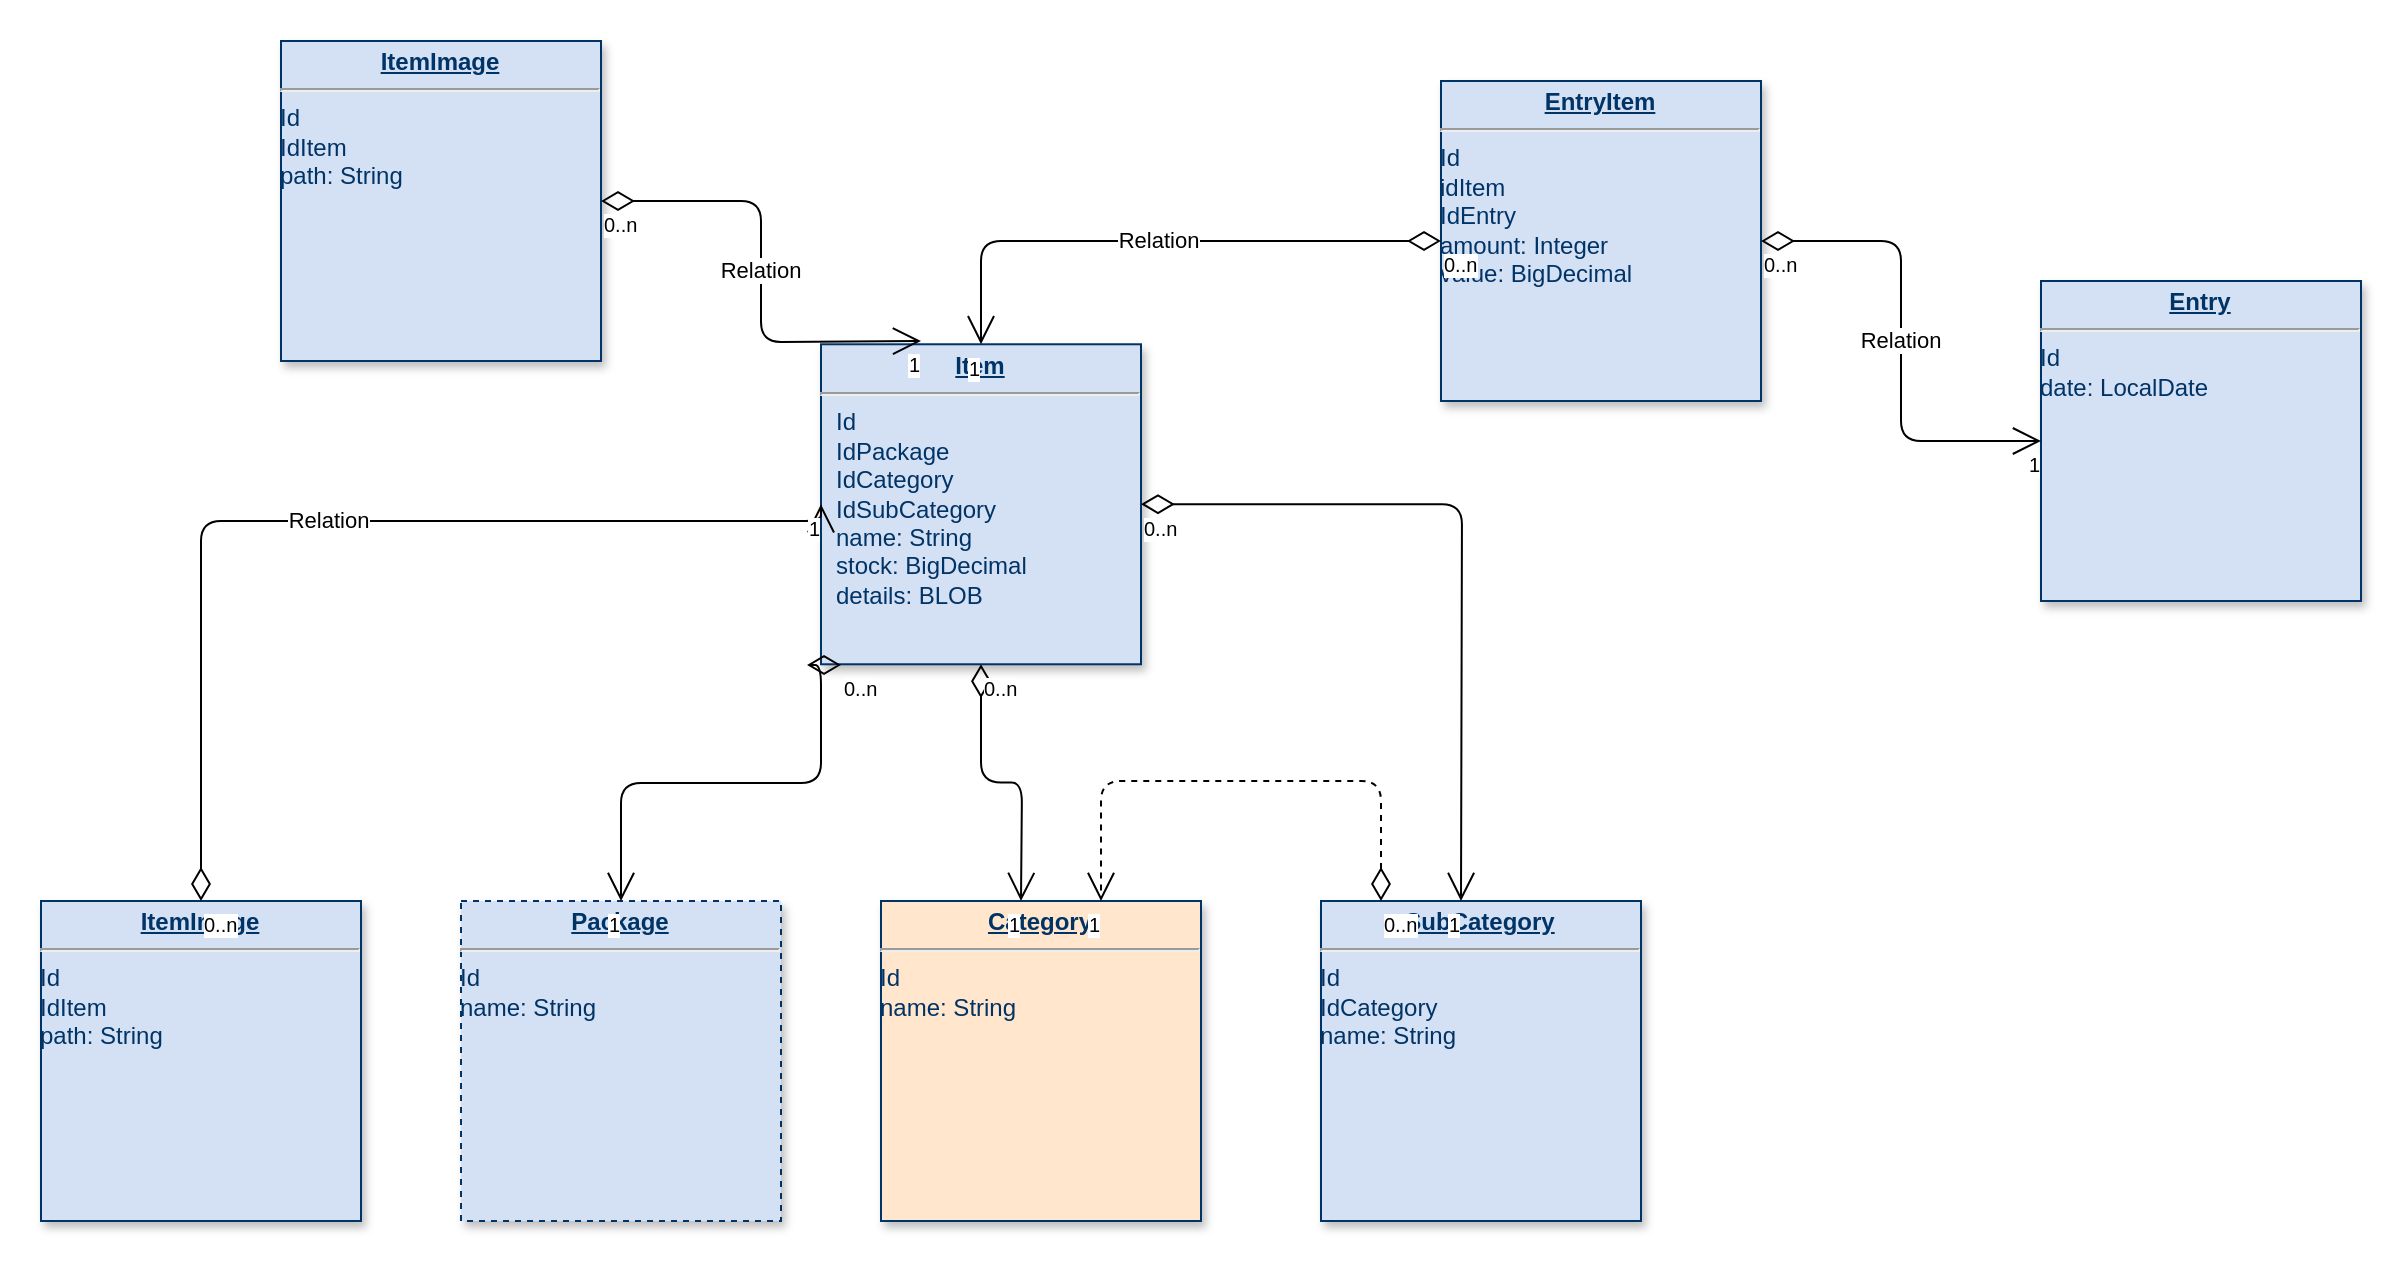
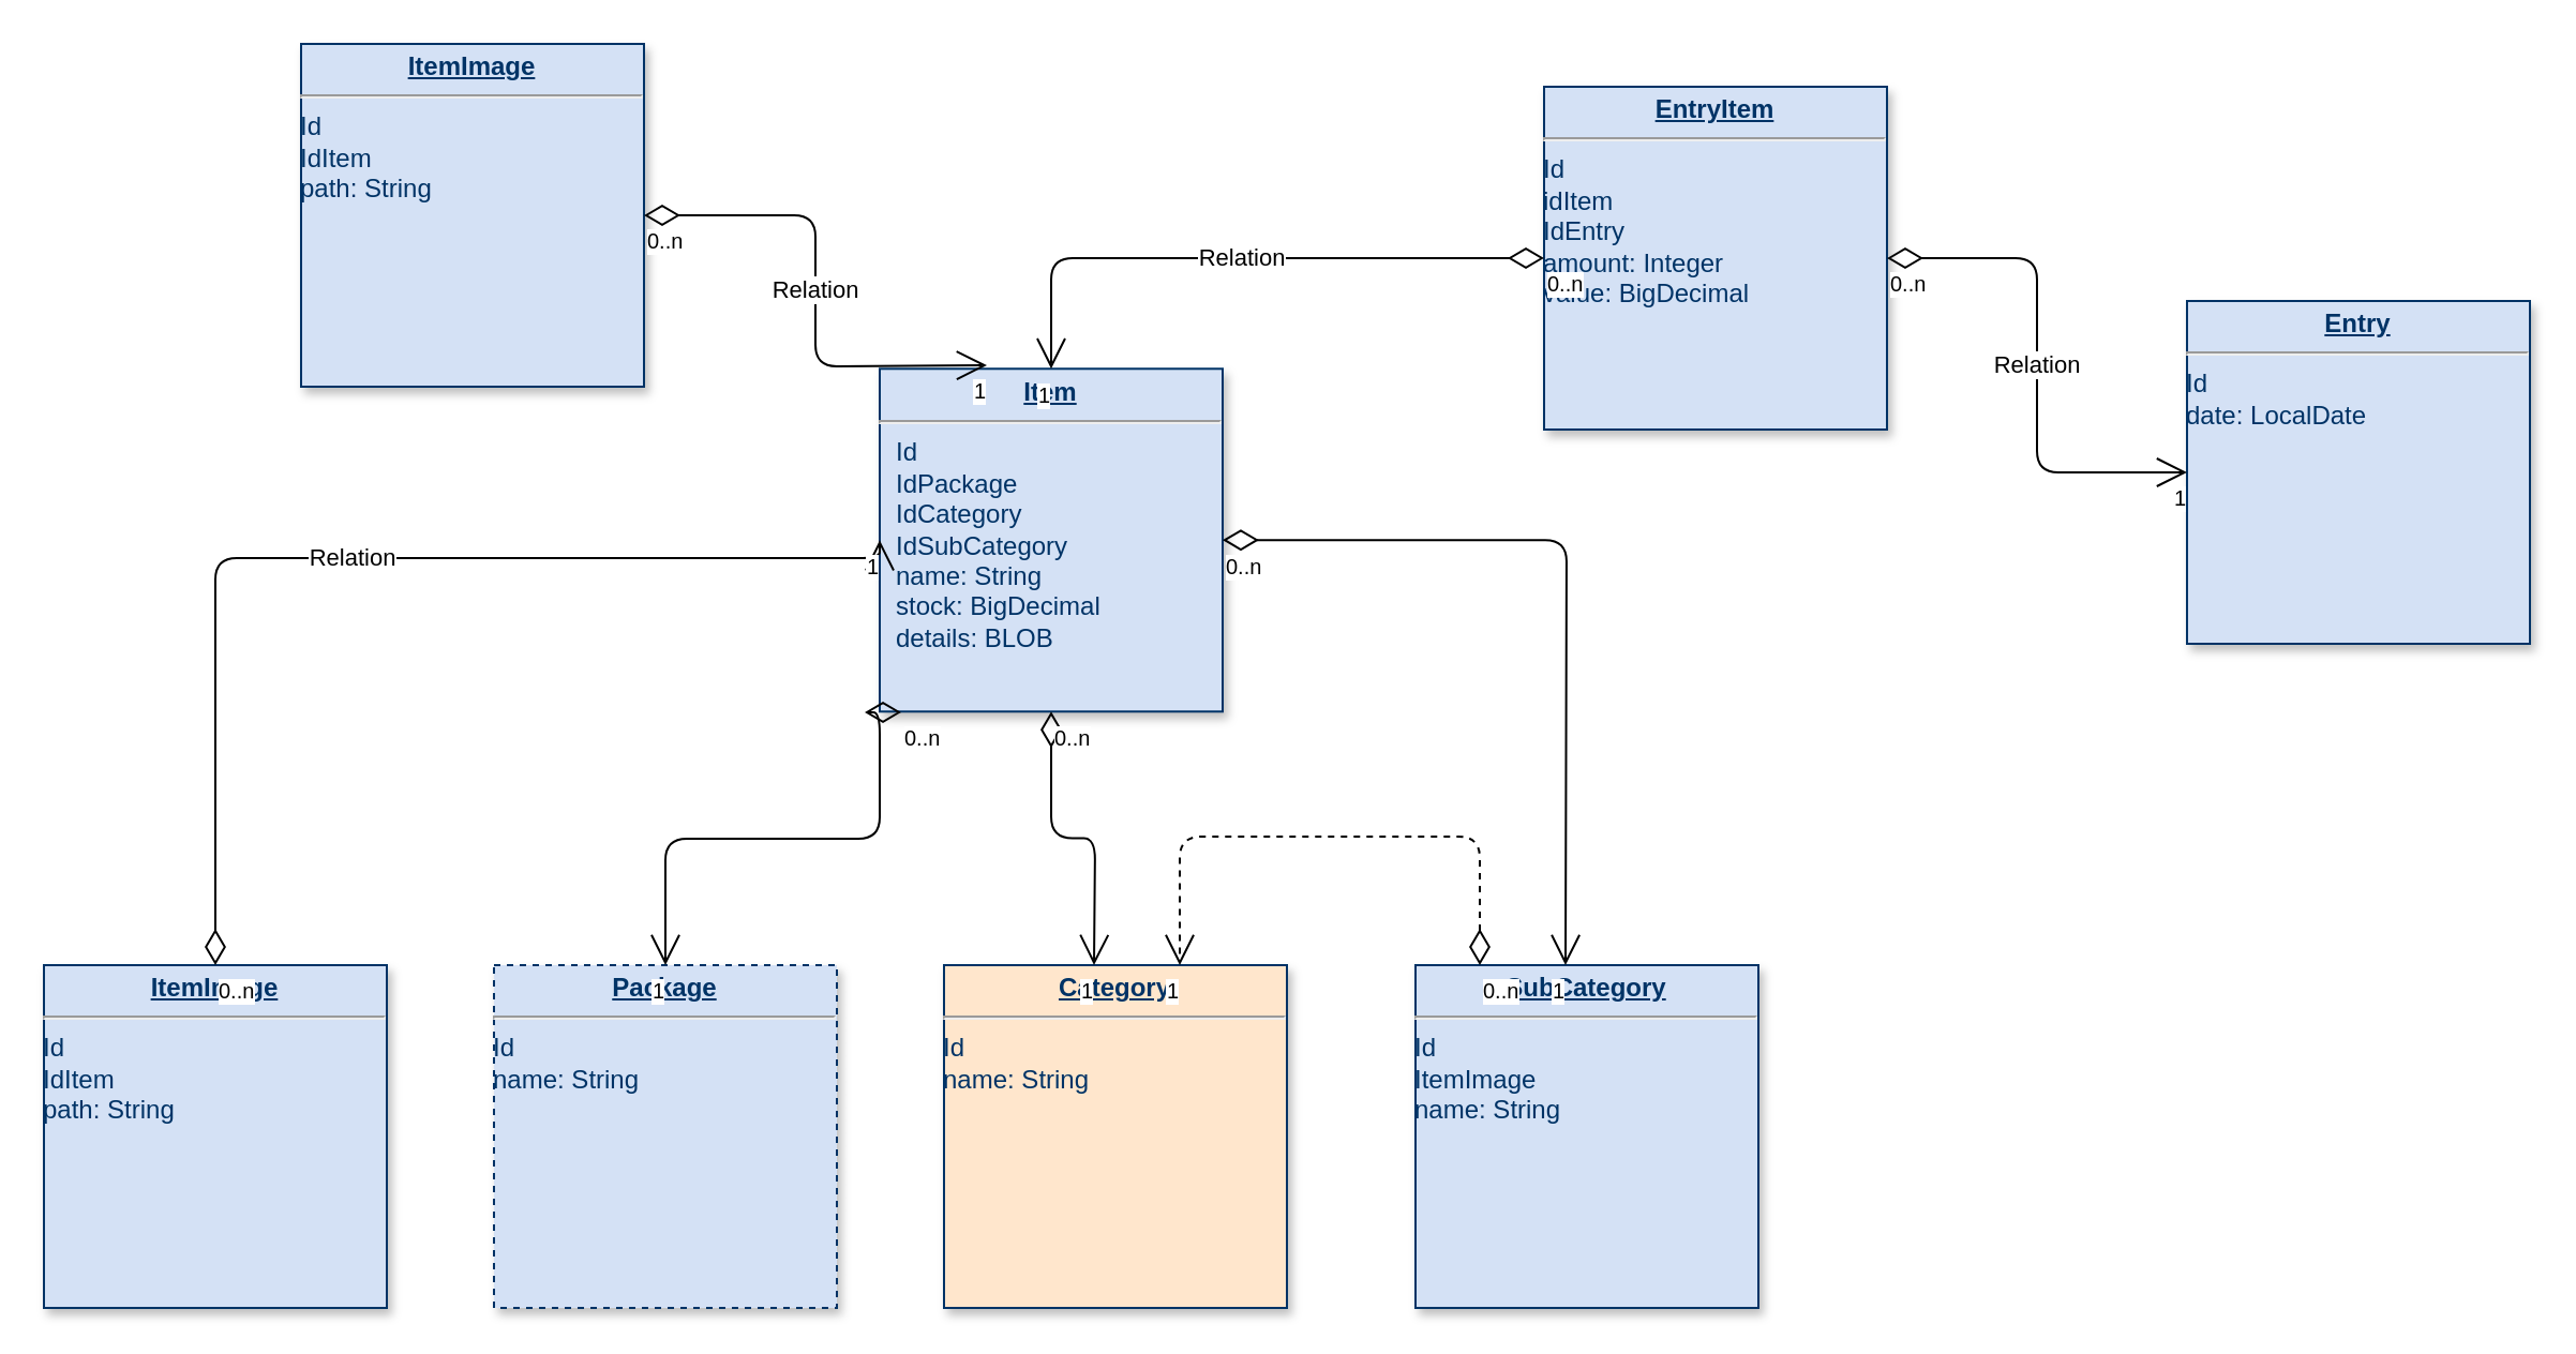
  <mxCell id="0" />
  <mxCell id="1" parent="0" />
  <mxCell id="2" value="&lt;p style=&quot;margin: 0px ; margin-top: 4px ; text-align: center ; text-decoration: underline&quot;&gt;&lt;b&gt;Item&lt;/b&gt;&lt;/p&gt;&lt;hr&gt;&lt;p style=&quot;margin: 0px ; margin-left: 8px&quot;&gt;Id&lt;/p&gt;&lt;p style=&quot;margin: 0px ; margin-left: 8px&quot;&gt;IdPackage&lt;/p&gt;&lt;p style=&quot;margin: 0px ; margin-left: 8px&quot;&gt;IdCategory&lt;/p&gt;&lt;p style=&quot;margin: 0px ; margin-left: 8px&quot;&gt;IdSubCategory&lt;/p&gt;&lt;p style=&quot;margin: 0px ; margin-left: 8px&quot;&gt;name: String&lt;/p&gt;&lt;p style=&quot;margin: 0px ; margin-left: 8px&quot;&gt;stock: BigDecimal&lt;/p&gt;&lt;p style=&quot;margin: 0px ; margin-left: 8px&quot;&gt;details: BLOB&lt;/p&gt;&lt;p style=&quot;margin: 0px ; margin-left: 8px&quot;&gt;&lt;br&gt;&lt;/p&gt;" style="verticalAlign=top;align=left;overflow=fill;fontSize=12;fontFamily=Helvetica;html=1;strokeColor=#003366;shadow=1;fillColor=#D4E1F5;fontColor=#003366" parent="1" vertex="1"><mxGeometry x="410" y="171.64" width="160" height="160" as="geometry" /></mxCell>
  <mxCell id="3" value="&lt;p style=&quot;margin: 0px ; margin-top: 4px ; text-align: center ; text-decoration: underline&quot;&gt;&lt;b&gt;Package&lt;/b&gt;&lt;/p&gt;&lt;hr&gt;Id&lt;br&gt;name: String" style="verticalAlign=top;align=left;overflow=fill;fontSize=12;fontFamily=Helvetica;html=1;strokeColor=#003366;shadow=1;fillColor=#D4E1F5;fontColor=#003366;dashed=1;" parent="1" vertex="1"><mxGeometry x="230" y="450" width="160" height="160" as="geometry" /></mxCell>
  <mxCell id="4" value="&lt;p style=&quot;margin: 0px ; margin-top: 4px ; text-align: center ; text-decoration: underline&quot;&gt;&lt;b&gt;Category&lt;/b&gt;&lt;/p&gt;&lt;hr&gt;Id&lt;br&gt;name: String" style="verticalAlign=top;align=left;overflow=fill;fontSize=12;fontFamily=Helvetica;html=1;strokeColor=#003366;shadow=1;fillColor=#ffe6cc;fontColor=#003366;" parent="1" vertex="1"><mxGeometry x="440" y="450" width="160" height="160" as="geometry" /></mxCell>
- <mxCell id="5" value="&lt;p style=&quot;margin: 0px ; margin-top: 4px ; text-align: center ; text-decoration: underline&quot;&gt;&lt;b&gt;SubCategory&lt;/b&gt;&lt;/p&gt;&lt;hr&gt;Id&lt;br&gt;IdCategory&lt;br&gt;name: String&lt;br&gt;" style="verticalAlign=top;align=left;overflow=fill;fontSize=12;fontFamily=Helvetica;html=1;strokeColor=#003366;shadow=1;fillColor=#D4E1F5;fontColor=#003366" parent="1" vertex="1"><mxGeometry x="660" y="450" width="160" height="160" as="geometry" /></mxCell>
+ <mxCell id="5" value="&lt;p style=&quot;margin: 0px ; margin-top: 4px ; text-align: center ; text-decoration: underline&quot;&gt;&lt;b&gt;SubCategory&lt;/b&gt;&lt;/p&gt;&lt;hr&gt;Id&lt;br&gt;ItemImage&lt;br&gt;name: String&lt;br&gt;" style="verticalAlign=top;align=left;overflow=fill;fontSize=12;fontFamily=Helvetica;html=1;strokeColor=#003366;shadow=1;fillColor=#D4E1F5;fontColor=#003366" parent="1" vertex="1"><mxGeometry x="660" y="450" width="160" height="160" as="geometry" /></mxCell>
  <mxCell id="6" value="&lt;p style=&quot;margin: 0px ; margin-top: 4px ; text-align: center ; text-decoration: underline&quot;&gt;&lt;b&gt;ItemImage&lt;/b&gt;&lt;/p&gt;&lt;hr&gt;Id&lt;br&gt;IdItem&lt;br&gt;path: String" style="verticalAlign=top;align=left;overflow=fill;fontSize=12;fontFamily=Helvetica;html=1;strokeColor=#003366;shadow=1;fillColor=#D4E1F5;fontColor=#003366" parent="1" vertex="1"><mxGeometry x="20" y="450" width="160" height="160" as="geometry" /></mxCell>
  <mxCell id="7" value="&lt;p style=&quot;margin: 0px ; margin-top: 4px ; text-align: center ; text-decoration: underline&quot;&gt;&lt;b&gt;EntryItem&lt;/b&gt;&lt;/p&gt;&lt;hr&gt;Id&lt;br&gt;idItem&lt;br&gt;IdEntry&lt;br&gt;amount: Integer&lt;br&gt;value: BigDecimal" style="verticalAlign=top;align=left;overflow=fill;fontSize=12;fontFamily=Helvetica;html=1;strokeColor=#003366;shadow=1;fillColor=#D4E1F5;fontColor=#003366" parent="1" vertex="1"><mxGeometry x="720" y="40" width="160" height="160" as="geometry" /></mxCell>
  <mxCell id="8" value="&lt;p style=&quot;margin: 0px ; margin-top: 4px ; text-align: center ; text-decoration: underline&quot;&gt;&lt;b&gt;Entry&lt;/b&gt;&lt;/p&gt;&lt;hr&gt;Id&lt;br&gt;date: LocalDate" style="verticalAlign=top;align=left;overflow=fill;fontSize=12;fontFamily=Helvetica;html=1;strokeColor=#003366;shadow=1;fillColor=#D4E1F5;fontColor=#003366" parent="1" vertex="1"><mxGeometry x="1020" y="140" width="160" height="160" as="geometry" /></mxCell>
  <mxCell id="9" value="" style="endArrow=open;html=1;endSize=12;startArrow=diamondThin;startSize=14;startFill=0;edgeStyle=orthogonalEdgeStyle;" parent="1" target="3" edge="1"><mxGeometry relative="1" as="geometry"><mxPoint x="420" y="332" as="sourcePoint" /><mxPoint x="400" y="360" as="targetPoint" /><Array as="points"><mxPoint x="410" y="391" /><mxPoint x="310" y="391" /></Array></mxGeometry></mxCell>
  <mxCell id="10" value="0..n" style="resizable=0;html=1;align=left;verticalAlign=top;labelBackgroundColor=#ffffff;fontSize=10;" parent="9" connectable="0" vertex="1"><mxGeometry x="-1" relative="1" as="geometry" /></mxCell>
  <mxCell id="11" value="1" style="resizable=0;html=1;align=right;verticalAlign=top;labelBackgroundColor=#ffffff;fontSize=10;" parent="9" connectable="0" vertex="1"><mxGeometry x="1" relative="1" as="geometry" /></mxCell>
  <mxCell id="12" value="" style="endArrow=open;html=1;endSize=12;startArrow=diamondThin;startSize=14;startFill=0;edgeStyle=orthogonalEdgeStyle;" parent="1" source="2" edge="1"><mxGeometry relative="1" as="geometry"><mxPoint x="510.96" y="370" as="sourcePoint" /><mxPoint x="510" y="450" as="targetPoint" /></mxGeometry></mxCell>
  <mxCell id="13" value="0..n" style="resizable=0;html=1;align=left;verticalAlign=top;labelBackgroundColor=#ffffff;fontSize=10;" parent="12" connectable="0" vertex="1"><mxGeometry x="-1" relative="1" as="geometry" /></mxCell>
  <mxCell id="14" value="1" style="resizable=0;html=1;align=right;verticalAlign=top;labelBackgroundColor=#ffffff;fontSize=10;" parent="12" connectable="0" vertex="1"><mxGeometry x="1" relative="1" as="geometry" /></mxCell>
  <mxCell id="15" value="" style="endArrow=open;html=1;endSize=12;startArrow=diamondThin;startSize=14;startFill=0;edgeStyle=orthogonalEdgeStyle;" parent="1" source="2" edge="1"><mxGeometry relative="1" as="geometry"><mxPoint x="550" y="370" as="sourcePoint" /><mxPoint x="730" y="450" as="targetPoint" /></mxGeometry></mxCell>
  <mxCell id="16" value="0..n" style="resizable=0;html=1;align=left;verticalAlign=top;labelBackgroundColor=#ffffff;fontSize=10;" parent="15" connectable="0" vertex="1"><mxGeometry x="-1" relative="1" as="geometry" /></mxCell>
  <mxCell id="17" value="1" style="resizable=0;html=1;align=right;verticalAlign=top;labelBackgroundColor=#ffffff;fontSize=10;" parent="15" connectable="0" vertex="1"><mxGeometry x="1" relative="1" as="geometry" /></mxCell>
  <mxCell id="18" value="" style="endArrow=open;html=1;endSize=12;startArrow=diamondThin;startSize=14;startFill=0;edgeStyle=orthogonalEdgeStyle;dashed=1;" parent="1" source="5" target="4" edge="1"><mxGeometry x="0.077" relative="1" as="geometry"><mxPoint x="690" y="440" as="sourcePoint" /><mxPoint x="520" y="450" as="targetPoint" /><Array as="points"><mxPoint x="690" y="390" /><mxPoint x="550" y="390" /></Array><mxPoint as="offset" /></mxGeometry></mxCell>
  <mxCell id="19" value="0..n" style="resizable=0;html=1;align=left;verticalAlign=top;labelBackgroundColor=#ffffff;fontSize=10;" parent="18" connectable="0" vertex="1"><mxGeometry x="-1" relative="1" as="geometry" /></mxCell>
  <mxCell id="20" value="1" style="resizable=0;html=1;align=right;verticalAlign=top;labelBackgroundColor=#ffffff;fontSize=10;" parent="18" connectable="0" vertex="1"><mxGeometry x="1" relative="1" as="geometry" /></mxCell>
  <mxCell id="21" value="Relation" style="endArrow=open;html=1;endSize=12;startArrow=diamondThin;startSize=14;startFill=0;edgeStyle=orthogonalEdgeStyle;entryX=0;entryY=0.5;entryDx=0;entryDy=0;" parent="1" target="2" edge="1"><mxGeometry relative="1" as="geometry"><mxPoint x="100" y="450" as="sourcePoint" /><mxPoint x="250" y="190" as="targetPoint" /><Array as="points"><mxPoint x="100" y="260" /><mxPoint x="410" y="260" /></Array></mxGeometry></mxCell>
  <mxCell id="22" value="0..n" style="resizable=0;html=1;align=left;verticalAlign=top;labelBackgroundColor=#ffffff;fontSize=10;" parent="21" connectable="0" vertex="1"><mxGeometry x="-1" relative="1" as="geometry" /></mxCell>
  <mxCell id="23" value="1" style="resizable=0;html=1;align=right;verticalAlign=top;labelBackgroundColor=#ffffff;fontSize=10;" parent="21" connectable="0" vertex="1"><mxGeometry x="1" relative="1" as="geometry" /></mxCell>
  <mxCell id="24" value="Relation" style="endArrow=open;html=1;endSize=12;startArrow=diamondThin;startSize=14;startFill=0;edgeStyle=orthogonalEdgeStyle;exitX=0;exitY=0.5;exitDx=0;exitDy=0;entryX=0.5;entryY=0;entryDx=0;entryDy=0;" parent="1" source="7" target="2" edge="1"><mxGeometry relative="1" as="geometry"><mxPoint x="440" y="0" as="sourcePoint" /><mxPoint x="470" y="120" as="targetPoint" /></mxGeometry></mxCell>
  <mxCell id="25" value="0..n" style="resizable=0;html=1;align=left;verticalAlign=top;labelBackgroundColor=#ffffff;fontSize=10;" parent="24" connectable="0" vertex="1"><mxGeometry x="-1" relative="1" as="geometry" /></mxCell>
  <mxCell id="26" value="1" style="resizable=0;html=1;align=right;verticalAlign=top;labelBackgroundColor=#ffffff;fontSize=10;" parent="24" connectable="0" vertex="1"><mxGeometry x="1" relative="1" as="geometry" /></mxCell>
  <mxCell id="27" value="Relation" style="endArrow=open;html=1;endSize=12;startArrow=diamondThin;startSize=14;startFill=0;edgeStyle=orthogonalEdgeStyle;" parent="1" source="7" target="8" edge="1"><mxGeometry relative="1" as="geometry"><mxPoint x="880" y="110" as="sourcePoint" /><mxPoint x="1040" y="110" as="targetPoint" /></mxGeometry></mxCell>
  <mxCell id="28" value="0..n" style="resizable=0;html=1;align=left;verticalAlign=top;labelBackgroundColor=#ffffff;fontSize=10;" parent="27" connectable="0" vertex="1"><mxGeometry x="-1" relative="1" as="geometry" /></mxCell>
  <mxCell id="29" value="1" style="resizable=0;html=1;align=right;verticalAlign=top;labelBackgroundColor=#ffffff;fontSize=10;" parent="27" connectable="0" vertex="1"><mxGeometry x="1" relative="1" as="geometry" /></mxCell>
  <mxCell id="30" value="&lt;p style=&quot;margin: 0px ; margin-top: 4px ; text-align: center ; text-decoration: underline&quot;&gt;&lt;b&gt;ItemImage&lt;/b&gt;&lt;/p&gt;&lt;hr&gt;Id&lt;br&gt;IdItem&lt;br&gt;path: String&lt;br&gt;&lt;br&gt;" style="verticalAlign=top;align=left;overflow=fill;fontSize=12;fontFamily=Helvetica;html=1;strokeColor=#003366;shadow=1;fillColor=#D4E1F5;fontColor=#003366" vertex="1" parent="1"><mxGeometry x="140" y="20" width="160" height="160" as="geometry" /></mxCell>
  <mxCell id="31" value="Relation" style="endArrow=open;html=1;endSize=12;startArrow=diamondThin;startSize=14;startFill=0;edgeStyle=orthogonalEdgeStyle;" edge="1" parent="1" source="30"><mxGeometry relative="1" as="geometry"><mxPoint x="630" y="40" as="sourcePoint" /><mxPoint x="460" y="170" as="targetPoint" /></mxGeometry></mxCell>
  <mxCell id="32" value="0..n" style="resizable=0;html=1;align=left;verticalAlign=top;labelBackgroundColor=#ffffff;fontSize=10;" connectable="0" vertex="1" parent="31"><mxGeometry x="-1" relative="1" as="geometry" /></mxCell>
  <mxCell id="33" value="1" style="resizable=0;html=1;align=right;verticalAlign=top;labelBackgroundColor=#ffffff;fontSize=10;" connectable="0" vertex="1" parent="31"><mxGeometry x="1" relative="1" as="geometry" /></mxCell>
